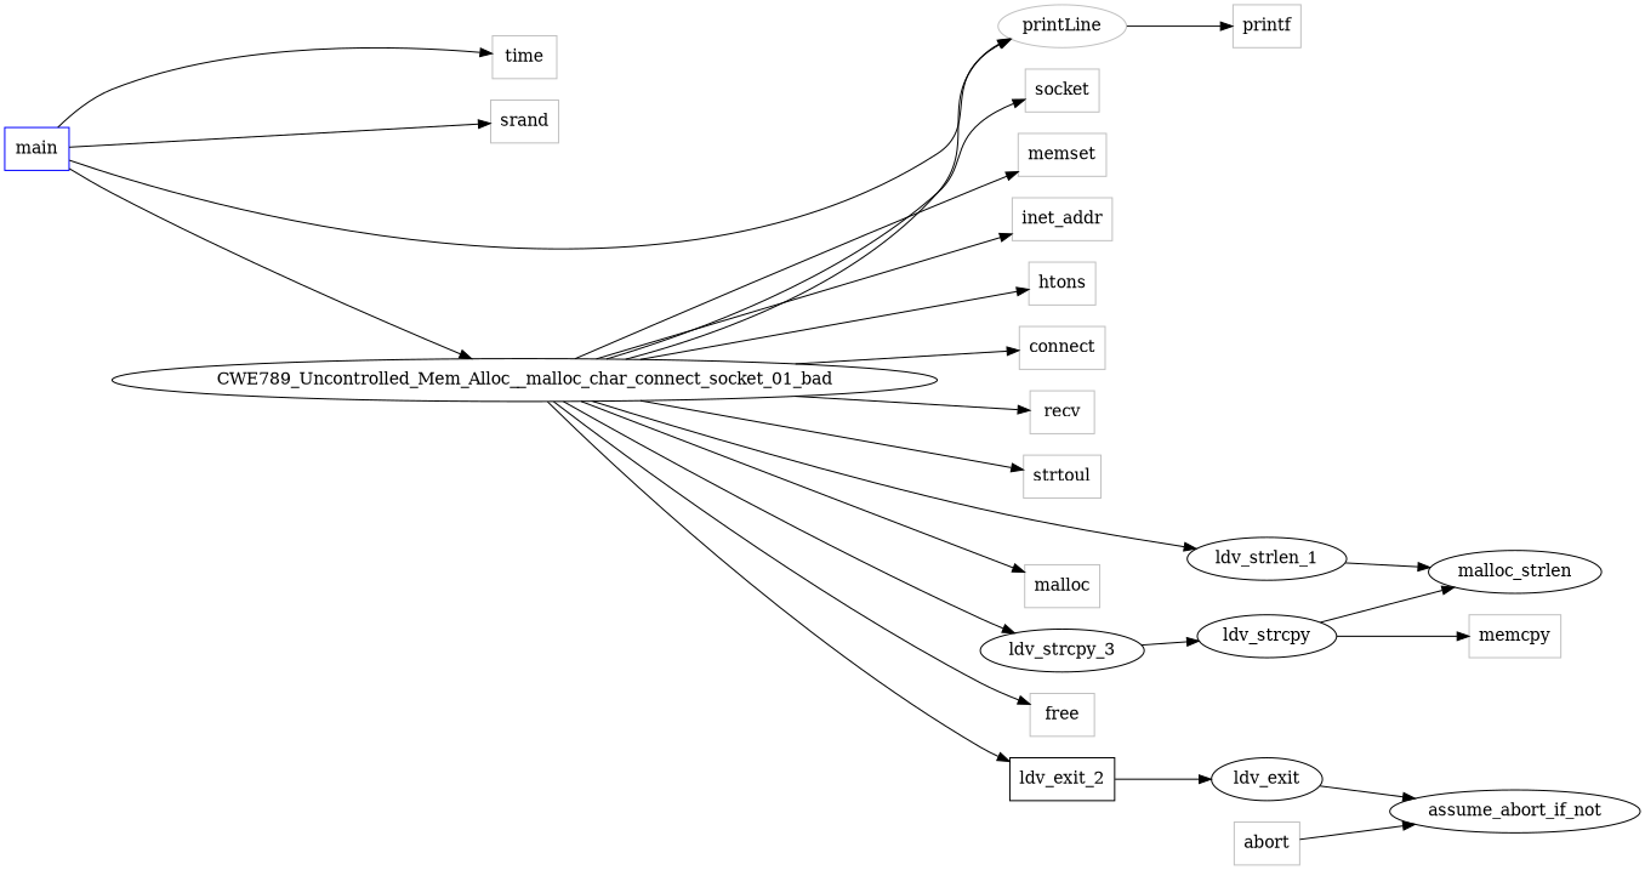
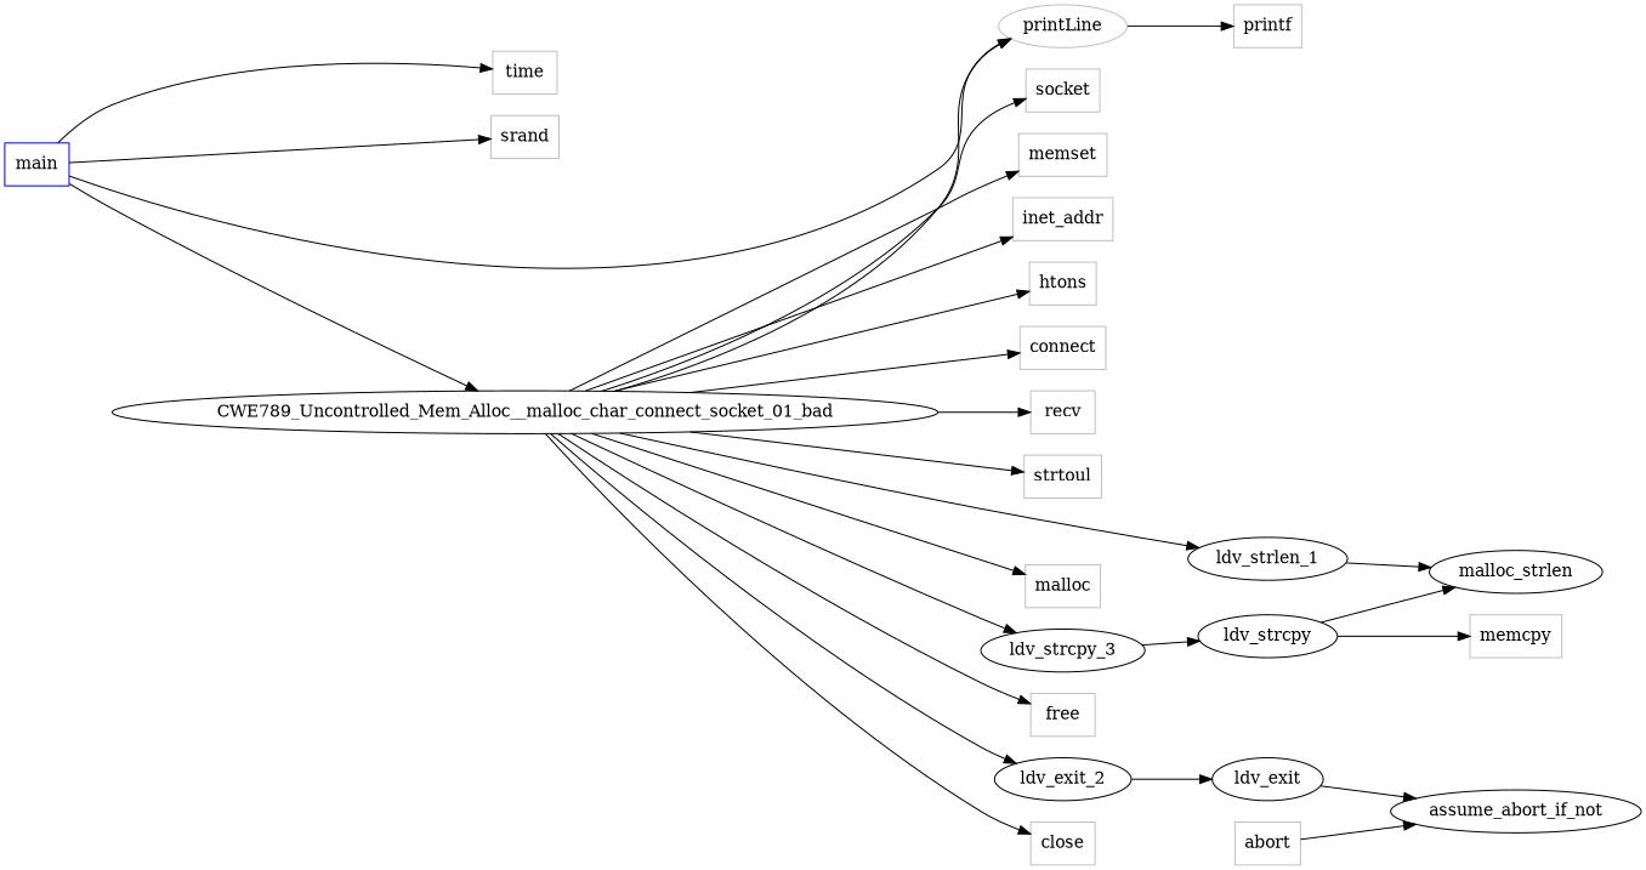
  digraph {
    rankdir=LR
    node [color=grey shape=box]
    main [color=blue]
    n2 [label=time]
    n3 [label=srand]
    n4 [label=printLine shape=""]
    n5 [label=CWE789_Uncontrolled_Mem_Alloc__malloc_char_connect_socket_01_bad color="" shape=""]
    n6 [label=printf]
    n7 [label=socket]
    n8 [label=memset]
    n9 [label=inet_addr]
    n10 [label=htons]
    n11 [label=connect]
    n12 [label=recv]
    n13 [label=strtoul]
    n14 [label=ldv_strlen_1 color="" shape=""]
    n15 [label=malloc]
    n16 [label=ldv_strcpy_3 color="" shape=""]
    n17 [label=free]
-   n18 [label=ldv_exit_2 color=""]
+   n18 [label=ldv_exit_2 color="" shape=""]
+   n19 [label=close]
    n20 [label=malloc_strlen color="" shape=""]
    n21 [label=ldv_strcpy color="" shape=""]
    n22 [label=ldv_exit color="" shape=""]
    n23 [label=memcpy]
    n24 [label=assume_abort_if_not color="" shape=""]
    n25 [label=abort]
    main -> n2
    main -> n3
    main -> n4
    main -> n5
    n4 -> n6
    n5 -> n4
    n5 -> n7
    n5 -> n8
    n5 -> n9
    n5 -> n10
    n5 -> n11
    n5 -> n12
    n5 -> n13
    n5 -> n14
    n5 -> n15
    n5 -> n16
    n5 -> n17
    n5 -> n18
+   n5 -> n19
    n14 -> n20
    n16 -> n21
    n18 -> n22
    n21 -> n20
    n21 -> n23
    n22 -> n24
    n25 -> n24
  }
